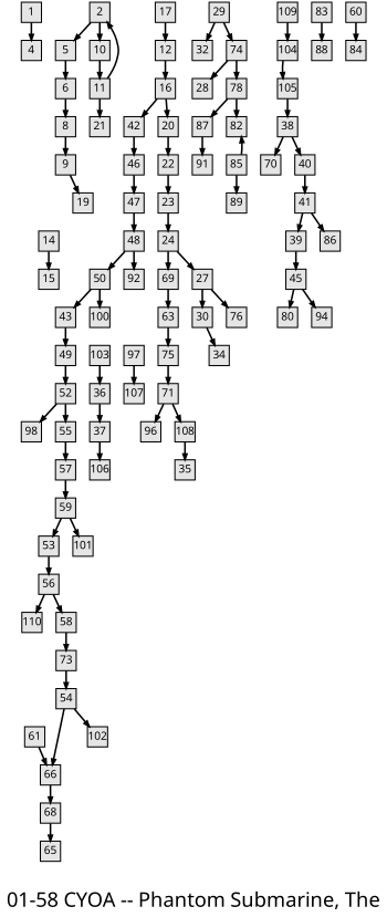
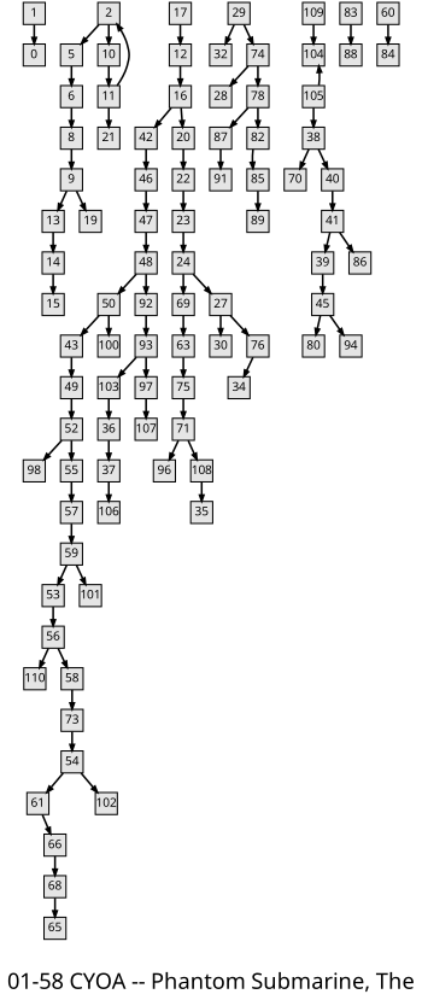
  digraph {
    fontname="Noto Sans"
    fontsize=36
    label="01-58 CYOA -- Phantom Submarine, The"
    nodesep=0.35
    ordering=out
    rankdir=TB
    ranksep=0.45
    node [fillcolor=grey90 fixedsize=true fontname="Noto Sans" fontsize=20 labelfloat=true margin="0,0" penwidth=2 regular=true shape=rect style=filled]
    edge [fontname="Noto Sans" fontsize=12 labelfloat=true penwidth=3]
    1
-   4
+   4 [label=0]
    2
    5
    10
    6
    11
    8
    21
    9
+   13
    19
    14
    15
    12
    16
    42
    20
    46
    22
    17
    47
    23
    24
    69
    27
    63
    30
    76
    75
    34
    29
    32
    74
    28
    78
    87
    82
    109
    104
    83
    88
    105
    36
    37
    106
    38
    70
    40
    41
    39
    86
    45
    80
    94
    48
    43
    49
    52
    98
    55
    50
    92
    100
+   93
    103
    97
    57
    59
    53
    56
    110
    58
    73
    101
    n76 [label=54]
    61
    102
    60
    84
    66
    68
    65
    71
    96
    108
    35
    91
    85
    89
    107
    1 -> 4
    2 -> 5
    2 -> 10
    5 -> 6
    10 -> 11
    6 -> 8
    11 -> 2
    11 -> 21
    8 -> 9
+   9 -> 13
    9 -> 19
+   13 -> 14
    14 -> 15
    12 -> 16
    16 -> 42
    16 -> 20
    42 -> 46
    20 -> 22
    46 -> 47
    22 -> 23
    17 -> 12
    47 -> 48
    23 -> 24
    24 -> 69
    24 -> 27
    69 -> 63
    27 -> 30
    27 -> 76
    63 -> 75
-   30 -> 34
+   76 -> 34
    75 -> 71
    29 -> 32
    29 -> 74
    74 -> 28
    74 -> 78
    78 -> 87
    78 -> 82
    87 -> 91
-   85 -> 82
+   82 -> 85
    109 -> 104
-   104 -> 105
+   105 -> 104
    83 -> 88
    105 -> 38
    36 -> 37
    37 -> 106
    38 -> 70
    38 -> 40
    40 -> 41
    41 -> 39
    41 -> 86
    39 -> 45
    45 -> 80
    45 -> 94
    48 -> 50
    48 -> 92
    43 -> 49
    49 -> 52
    52 -> 98
    52 -> 55
    55 -> 57
    50 -> 43
    50 -> 100
+   92 -> 93
+   93 -> 103
+   93 -> 97
    103 -> 36
    97 -> 107
    57 -> 59
    59 -> 53
    59 -> 101
    53 -> 56
    56 -> 110
    56 -> 58
    58 -> 73
    73 -> n76
-   n76 -> 66
+   n76 -> 61
    n76 -> 102
    61 -> 66
    60 -> 84
    66 -> 68
    68 -> 65
    71 -> 96
    71 -> 108
    108 -> 35
    85 -> 89
  }
